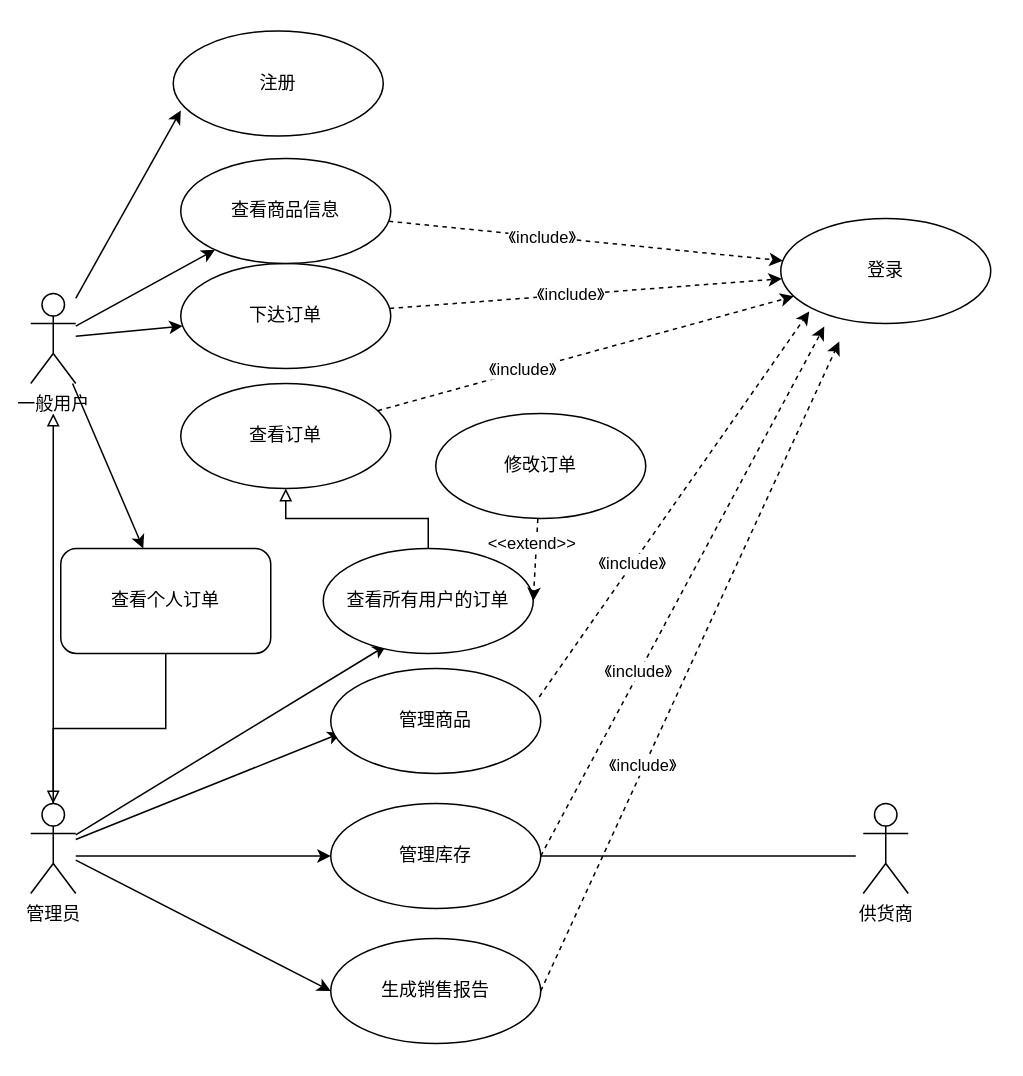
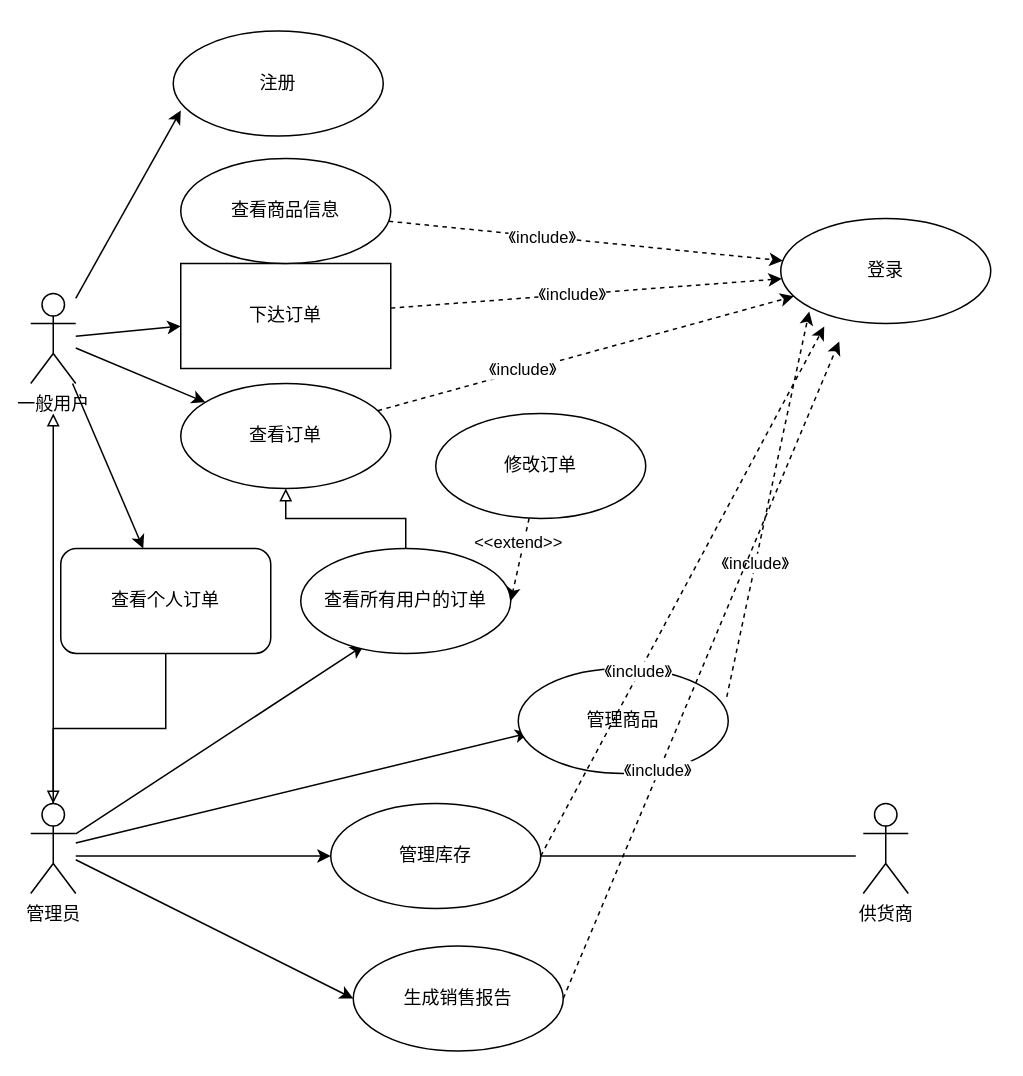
  <mxCell id="0" />
  <mxCell id="1" parent="0" />
- <mxCell id="2" value="" style="rounded=0;orthogonalLoop=1;jettySize=auto;html=1;" edge="1" parent="1" source="6" target="41"><mxGeometry relative="1" as="geometry" /></mxCell>
+ <mxCell id="2" value="" style="rounded=0;orthogonalLoop=1;jettySize=auto;html=1;" edge="1" parent="1" source="6" target="17"><mxGeometry relative="1" as="geometry" /></mxCell>
  <mxCell id="3" style="rounded=0;orthogonalLoop=1;jettySize=auto;html=1;" edge="1" parent="1" source="6" target="23"><mxGeometry relative="1" as="geometry" /></mxCell>
  <mxCell id="4" style="rounded=0;orthogonalLoop=1;jettySize=auto;html=1;" edge="1" parent="1" source="6" target="20"><mxGeometry relative="1" as="geometry" /></mxCell>
  <mxCell id="5" style="rounded=0;orthogonalLoop=1;jettySize=auto;html=1;entryX=0.036;entryY=0.757;entryDx=0;entryDy=0;entryPerimeter=0;" edge="1" parent="1" source="6" target="29"><mxGeometry relative="1" as="geometry" /></mxCell>
  <mxCell id="6" value="一般用户" style="shape=umlActor;verticalLabelPosition=bottom;verticalAlign=top;html=1;" vertex="1" parent="1"><mxGeometry x="20" y="195" width="30" height="60" as="geometry" /></mxCell>
  <mxCell id="7" value="" style="edgeStyle=orthogonalEdgeStyle;rounded=0;orthogonalLoop=1;jettySize=auto;html=1;endArrow=block;endFill=0;" edge="1" parent="1" source="12"><mxGeometry relative="1" as="geometry"><mxPoint x="35" y="275" as="targetPoint" /></mxGeometry></mxCell>
  <mxCell id="8" style="rounded=0;orthogonalLoop=1;jettySize=auto;html=1;entryX=0.3;entryY=0.924;entryDx=0;entryDy=0;entryPerimeter=0;" edge="1" parent="1" source="12" target="25"><mxGeometry relative="1" as="geometry" /></mxCell>
  <mxCell id="9" style="rounded=0;orthogonalLoop=1;jettySize=auto;html=1;entryX=0.05;entryY=0.614;entryDx=0;entryDy=0;entryPerimeter=0;" edge="1" parent="1" source="12" target="30"><mxGeometry relative="1" as="geometry" /></mxCell>
  <mxCell id="10" style="edgeStyle=orthogonalEdgeStyle;rounded=0;orthogonalLoop=1;jettySize=auto;html=1;entryX=0;entryY=0.5;entryDx=0;entryDy=0;" edge="1" parent="1" source="12" target="32"><mxGeometry relative="1" as="geometry"><Array as="points"><mxPoint x="90" y="570" /><mxPoint x="90" y="570" /></Array></mxGeometry></mxCell>
  <mxCell id="11" style="rounded=0;orthogonalLoop=1;jettySize=auto;html=1;entryX=0;entryY=0.5;entryDx=0;entryDy=0;" edge="1" parent="1" source="12" target="34"><mxGeometry relative="1" as="geometry" /></mxCell>
  <mxCell id="12" value="管理员" style="shape=umlActor;verticalLabelPosition=bottom;verticalAlign=top;html=1;" vertex="1" parent="1"><mxGeometry x="20" y="535" width="30" height="60" as="geometry" /></mxCell>
  <mxCell id="13" value="" style="rounded=0;orthogonalLoop=1;jettySize=auto;html=1;dashed=1;" edge="1" parent="1" source="41" target="21"><mxGeometry relative="1" as="geometry" /></mxCell>
  <mxCell id="14" value="《include》" style="edgeLabel;html=1;align=center;verticalAlign=middle;resizable=0;points=[];" vertex="1" connectable="0" parent="13"><mxGeometry x="-0.226" y="-1" relative="1" as="geometry"><mxPoint as="offset" /></mxGeometry></mxCell>
  <mxCell id="15" value="" style="rounded=0;orthogonalLoop=1;jettySize=auto;html=1;dashed=1;" edge="1" parent="1" source="17" target="21"><mxGeometry relative="1" as="geometry" /></mxCell>
  <mxCell id="16" value="《include》" style="edgeLabel;html=1;align=center;verticalAlign=middle;resizable=0;points=[];" vertex="1" connectable="0" parent="15"><mxGeometry x="-0.306" y="1" relative="1" as="geometry"><mxPoint as="offset" /></mxGeometry></mxCell>
  <mxCell id="17" value="查看订单" style="ellipse;whiteSpace=wrap;html=1;" vertex="1" parent="1"><mxGeometry x="120" y="255" width="140" height="70" as="geometry" /></mxCell>
  <mxCell id="18" value="" style="rounded=0;orthogonalLoop=1;jettySize=auto;html=1;dashed=1;" edge="1" parent="1" source="20" target="21"><mxGeometry relative="1" as="geometry"><Array as="points" /></mxGeometry></mxCell>
  <mxCell id="19" value="《include》" style="edgeLabel;html=1;align=center;verticalAlign=middle;resizable=0;points=[];" vertex="1" connectable="0" parent="18"><mxGeometry x="-0.074" relative="1" as="geometry"><mxPoint as="offset" /></mxGeometry></mxCell>
- <mxCell id="20" value="下达订单" style="ellipse;whiteSpace=wrap;html=1;" vertex="1" parent="1"><mxGeometry x="120" y="175" width="140" height="70" as="geometry" /></mxCell>
+ <mxCell id="20" value="下达订单" style="whiteSpace=wrap;html=1;rounded=0;" vertex="1" parent="1"><mxGeometry x="120" y="175" width="140" height="70" as="geometry" /></mxCell>
  <mxCell id="21" value="登录" style="ellipse;whiteSpace=wrap;html=1;" vertex="1" parent="1"><mxGeometry x="520" y="145" width="140" height="70" as="geometry" /></mxCell>
  <mxCell id="22" style="edgeStyle=orthogonalEdgeStyle;rounded=0;orthogonalLoop=1;jettySize=auto;html=1;endArrow=block;endFill=0;" edge="1" parent="1" source="23" target="12"><mxGeometry relative="1" as="geometry" /></mxCell>
  <mxCell id="23" value="查看个人订单" style="whiteSpace=wrap;html=1;rounded=1;" vertex="1" parent="1"><mxGeometry x="40" y="365" width="140" height="70" as="geometry" /></mxCell>
  <mxCell id="24" value="" style="edgeStyle=orthogonalEdgeStyle;rounded=0;orthogonalLoop=1;jettySize=auto;html=1;entryX=0.5;entryY=1;entryDx=0;entryDy=0;endArrow=block;endFill=0;" edge="1" parent="1" source="25" target="17"><mxGeometry relative="1" as="geometry" /></mxCell>
- <mxCell id="25" value="查看所有用户的订单" style="ellipse;whiteSpace=wrap;html=1;" vertex="1" parent="1"><mxGeometry x="215" y="365" width="140" height="70" as="geometry" /></mxCell>
+ <mxCell id="25" value="查看所有用户的订单" style="ellipse;whiteSpace=wrap;html=1;" vertex="1" parent="1"><mxGeometry x="200" y="365" width="140" height="70" as="geometry" /></mxCell>
  <mxCell id="26" style="rounded=0;orthogonalLoop=1;jettySize=auto;html=1;entryX=1;entryY=0.5;entryDx=0;entryDy=0;dashed=1;" edge="1" parent="1" source="28" target="25"><mxGeometry relative="1" as="geometry" /></mxCell>
  <mxCell id="27" value="&lt;div&gt;&amp;lt;&amp;lt;extend&amp;gt;&amp;gt;&lt;/div&gt;" style="edgeLabel;html=1;align=center;verticalAlign=middle;resizable=0;points=[];" vertex="1" connectable="0" parent="26"><mxGeometry x="-0.387" y="-4" relative="1" as="geometry"><mxPoint as="offset" /></mxGeometry></mxCell>
  <mxCell id="28" value="修改订单" style="ellipse;whiteSpace=wrap;html=1;" vertex="1" parent="1"><mxGeometry x="290" y="275" width="140" height="70" as="geometry" /></mxCell>
  <mxCell id="29" value="注册" style="ellipse;whiteSpace=wrap;html=1;" vertex="1" parent="1"><mxGeometry x="115" y="20" width="140" height="70" as="geometry" /></mxCell>
- <mxCell id="30" value="管理商品" style="ellipse;whiteSpace=wrap;html=1;" vertex="1" parent="1"><mxGeometry x="220" y="445" width="140" height="70" as="geometry" /></mxCell>
+ <mxCell id="30" value="管理商品" style="ellipse;whiteSpace=wrap;html=1;" vertex="1" parent="1"><mxGeometry x="345" y="445" width="140" height="70" as="geometry" /></mxCell>
  <mxCell id="31" style="edgeStyle=orthogonalEdgeStyle;rounded=0;orthogonalLoop=1;jettySize=auto;html=1;endArrow=none;endFill=0;" edge="1" parent="1" source="32"><mxGeometry relative="1" as="geometry"><mxPoint x="570" y="570" as="targetPoint" /></mxGeometry></mxCell>
  <mxCell id="32" value="管理库存" style="ellipse;whiteSpace=wrap;html=1;" vertex="1" parent="1"><mxGeometry x="220" y="535" width="140" height="70" as="geometry" /></mxCell>
  <mxCell id="33" value="供货商" style="shape=umlActor;verticalLabelPosition=bottom;verticalAlign=top;html=1;" vertex="1" parent="1"><mxGeometry x="575" y="535" width="30" height="60" as="geometry" /></mxCell>
- <mxCell id="34" value="生成销售报告" style="ellipse;whiteSpace=wrap;html=1;" vertex="1" parent="1"><mxGeometry x="220" y="625" width="140" height="70" as="geometry" /></mxCell>
+ <mxCell id="34" value="生成销售报告" style="ellipse;whiteSpace=wrap;html=1;" vertex="1" parent="1"><mxGeometry x="235" y="630" width="140" height="70" as="geometry" /></mxCell>
  <mxCell id="35" value="" style="rounded=0;orthogonalLoop=1;jettySize=auto;html=1;dashed=1;exitX=0.993;exitY=0.271;exitDx=0;exitDy=0;exitPerimeter=0;" edge="1" parent="1" source="30"><mxGeometry relative="1" as="geometry"><mxPoint x="261" y="283" as="sourcePoint" /><mxPoint x="539" y="207" as="targetPoint" /></mxGeometry></mxCell>
  <mxCell id="36" value="《include》" style="edgeLabel;html=1;align=center;verticalAlign=middle;resizable=0;points=[];" vertex="1" connectable="0" parent="35"><mxGeometry x="-0.306" y="1" relative="1" as="geometry"><mxPoint as="offset" /></mxGeometry></mxCell>
  <mxCell id="37" value="" style="rounded=0;orthogonalLoop=1;jettySize=auto;html=1;dashed=1;exitX=1;exitY=0.5;exitDx=0;exitDy=0;" edge="1" parent="1" source="32"><mxGeometry relative="1" as="geometry"><mxPoint x="271" y="293" as="sourcePoint" /><mxPoint x="549" y="217" as="targetPoint" /></mxGeometry></mxCell>
  <mxCell id="38" value="《include》" style="edgeLabel;html=1;align=center;verticalAlign=middle;resizable=0;points=[];" vertex="1" connectable="0" parent="37"><mxGeometry x="-0.306" y="1" relative="1" as="geometry"><mxPoint as="offset" /></mxGeometry></mxCell>
  <mxCell id="39" value="" style="rounded=0;orthogonalLoop=1;jettySize=auto;html=1;dashed=1;exitX=1;exitY=0.5;exitDx=0;exitDy=0;" edge="1" parent="1" source="34"><mxGeometry relative="1" as="geometry"><mxPoint x="281" y="303" as="sourcePoint" /><mxPoint x="559" y="227" as="targetPoint" /></mxGeometry></mxCell>
  <mxCell id="40" value="《include》" style="edgeLabel;html=1;align=center;verticalAlign=middle;resizable=0;points=[];" vertex="1" connectable="0" parent="39"><mxGeometry x="-0.306" y="1" relative="1" as="geometry"><mxPoint as="offset" /></mxGeometry></mxCell>
  <mxCell id="41" value="查看商品信息" style="ellipse;whiteSpace=wrap;html=1;" vertex="1" parent="1"><mxGeometry x="120" y="105" width="140" height="70" as="geometry" /></mxCell>
